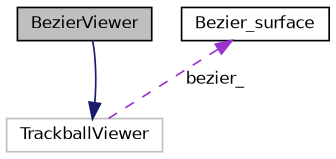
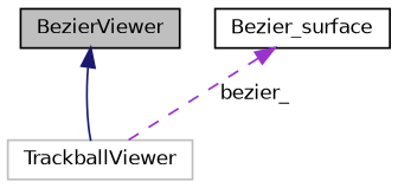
  digraph {
    node [color=black fillcolor=white fontname=Helvetica fontsize=10 shape=record style=filled]
    edge [dir=back fontname=Helvetica fontsize=10 labelfontname=Helvetica labelfontsize=10]
    n1 [fillcolor=grey75 fontcolor=black height=0.2 label=BezierViewer width=0.4]
    n2 [color=grey75 height=0.2 label=TrackballViewer width=0.4]
    n3 [height=0.2 label=Bezier_surface width=0.4]
-   n2 -> n1 [color=midnightblue style=solid]
+   n1 -> n2 [color=midnightblue style=solid]
    n3 -> n2 [color=darkorchid3 label=" bezier_" style=dashed]
  }
